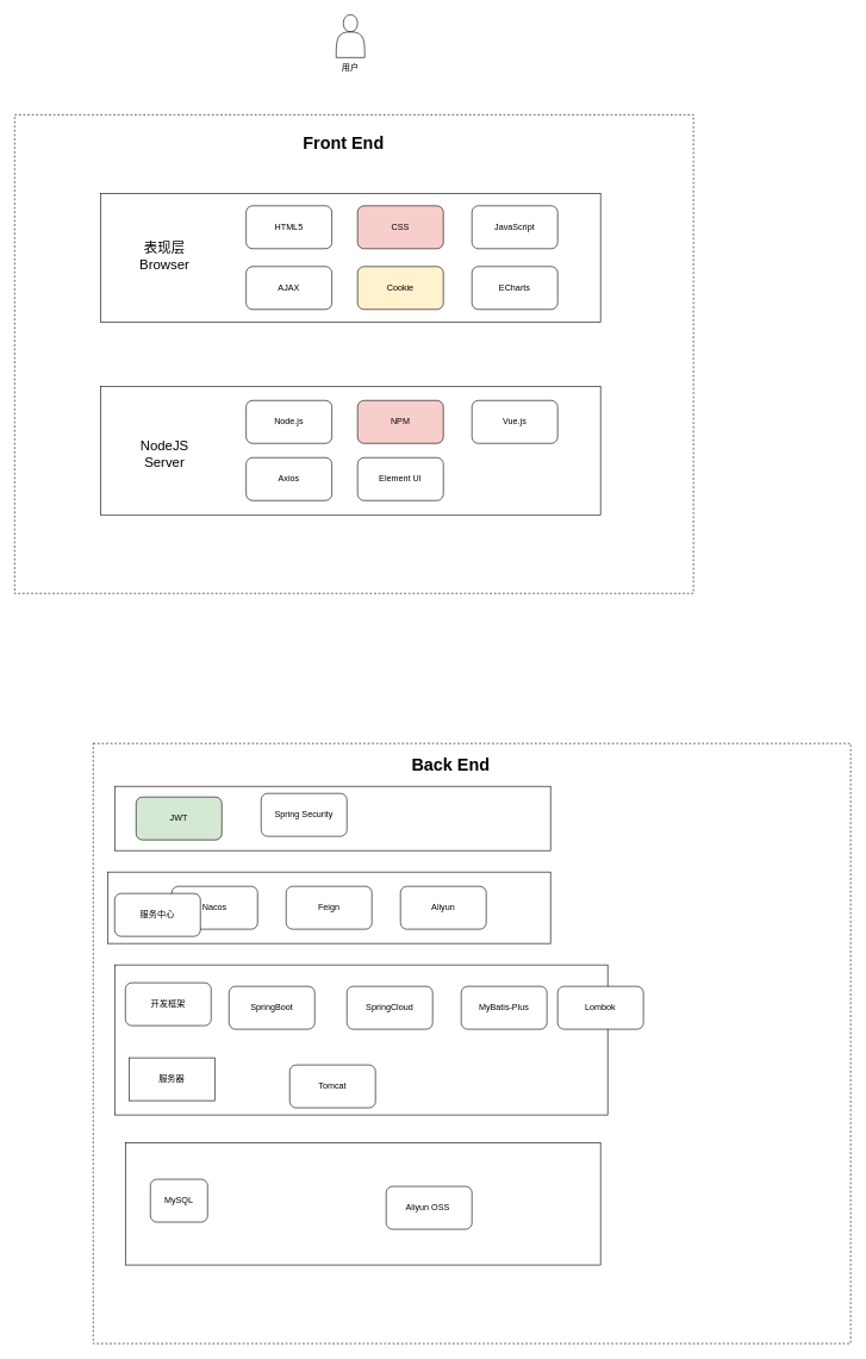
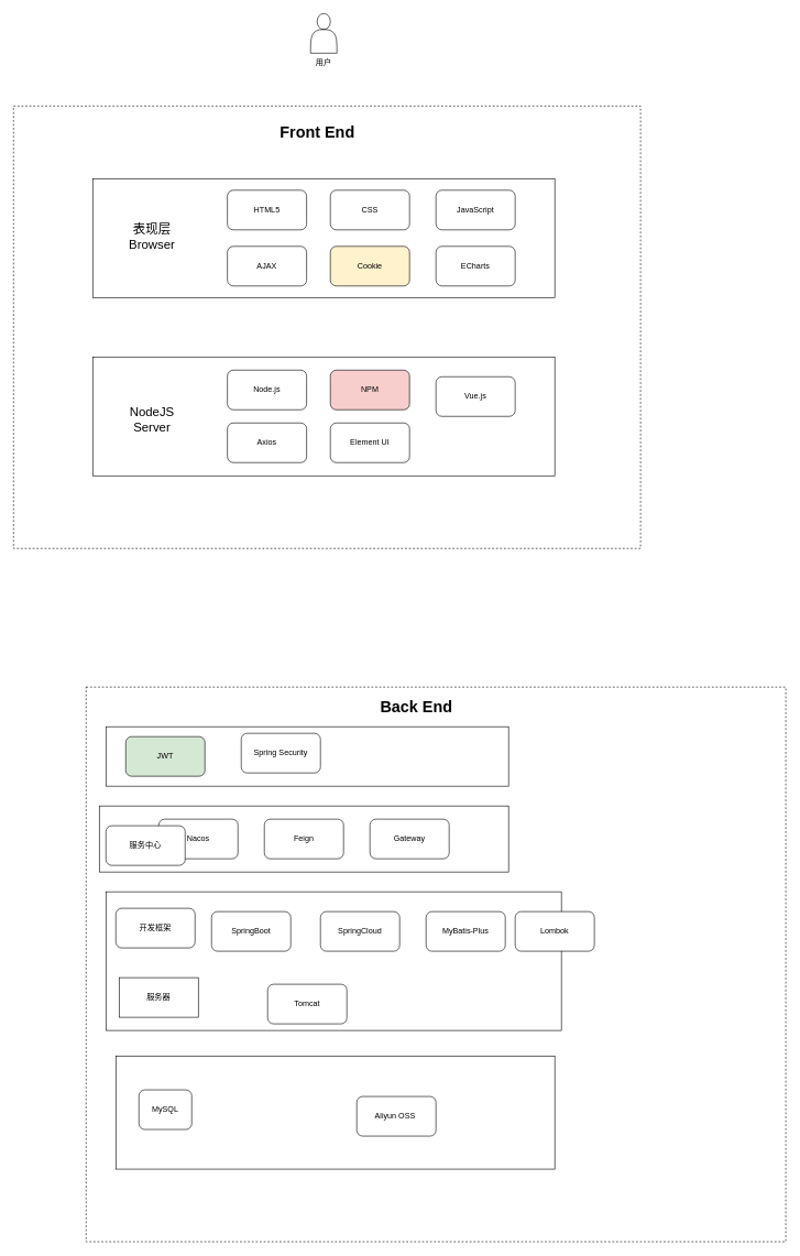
  <mxCell id="0" />
  <mxCell id="1" parent="0" />
  <mxCell id="2" value="" style="shape=actor;whiteSpace=wrap;html=1;" vertex="1" parent="1"><mxGeometry x="470" y="20" width="40" height="60" as="geometry" /></mxCell>
  <mxCell id="3" value="" style="rounded=0;whiteSpace=wrap;html=1;dashed=1;" vertex="1" parent="1"><mxGeometry x="20" y="160" width="950" height="670" as="geometry" /></mxCell>
  <mxCell id="4" value="" style="rounded=0;whiteSpace=wrap;html=1;" vertex="1" parent="1"><mxGeometry x="140" y="270" width="700" height="180" as="geometry" /></mxCell>
  <mxCell id="5" value="HTML5" style="rounded=1;whiteSpace=wrap;html=1;" vertex="1" parent="1"><mxGeometry x="344" y="287.5" width="120" height="60" as="geometry" /></mxCell>
- <mxCell id="6" value="CSS" style="rounded=1;whiteSpace=wrap;html=1;fillColor=#f8cecc;" vertex="1" parent="1"><mxGeometry x="500" y="287.5" width="120" height="60" as="geometry" /></mxCell>
+ <mxCell id="6" value="CSS" style="rounded=1;whiteSpace=wrap;html=1;" vertex="1" parent="1"><mxGeometry x="500" y="287.5" width="120" height="60" as="geometry" /></mxCell>
  <mxCell id="7" value="JavaScript" style="rounded=1;whiteSpace=wrap;html=1;" vertex="1" parent="1"><mxGeometry x="660" y="287.5" width="120" height="60" as="geometry" /></mxCell>
  <mxCell id="8" value="AJAX" style="rounded=1;whiteSpace=wrap;html=1;" vertex="1" parent="1"><mxGeometry x="344" y="372.5" width="120" height="60" as="geometry" /></mxCell>
  <mxCell id="9" value="Cookie" style="rounded=1;whiteSpace=wrap;html=1;fillColor=#fff2cc;" vertex="1" parent="1"><mxGeometry x="500" y="372.5" width="120" height="60" as="geometry" /></mxCell>
  <mxCell id="10" value="ECharts" style="rounded=1;whiteSpace=wrap;html=1;" vertex="1" parent="1"><mxGeometry x="660" y="372.5" width="120" height="60" as="geometry" /></mxCell>
  <mxCell id="11" value="" style="rounded=0;whiteSpace=wrap;html=1;dashed=1;" vertex="1" parent="1"><mxGeometry x="130" y="1040" width="1060" height="840" as="geometry" /></mxCell>
  <mxCell id="12" value="" style="rounded=0;whiteSpace=wrap;html=1;" vertex="1" parent="1"><mxGeometry x="160" y="1100" width="610" height="90" as="geometry" /></mxCell>
  <mxCell id="13" value="JWT" style="rounded=1;whiteSpace=wrap;html=1;fillColor=#d5e8d4;" vertex="1" parent="1"><mxGeometry x="190" y="1115" width="120" height="60" as="geometry" /></mxCell>
  <mxCell id="14" value="Spring Security" style="rounded=1;whiteSpace=wrap;html=1;" vertex="1" parent="1"><mxGeometry x="365" y="1110" width="120" height="60" as="geometry" /></mxCell>
  <mxCell id="15" value="" style="rounded=0;whiteSpace=wrap;html=1;" vertex="1" parent="1"><mxGeometry x="150" y="1220" width="620" height="100" as="geometry" /></mxCell>
  <mxCell id="16" value="Nacos" style="rounded=1;whiteSpace=wrap;html=1;" vertex="1" parent="1"><mxGeometry x="240" y="1240" width="120" height="60" as="geometry" /></mxCell>
  <mxCell id="17" value="Feign" style="rounded=1;whiteSpace=wrap;html=1;" vertex="1" parent="1"><mxGeometry x="400" y="1240" width="120" height="60" as="geometry" /></mxCell>
- <mxCell id="18" value="Aliyun" style="rounded=1;whiteSpace=wrap;html=1;" vertex="1" parent="1"><mxGeometry x="560" y="1240" width="120" height="60" as="geometry" /></mxCell>
+ <mxCell id="18" value="Gateway" style="rounded=1;whiteSpace=wrap;html=1;" vertex="1" parent="1"><mxGeometry x="560" y="1240" width="120" height="60" as="geometry" /></mxCell>
  <mxCell id="19" value="" style="rounded=0;whiteSpace=wrap;html=1;" vertex="1" parent="1"><mxGeometry x="160" y="1350" width="690" height="210" as="geometry" /></mxCell>
  <mxCell id="20" value="服务中心" style="rounded=1;whiteSpace=wrap;html=1;" vertex="1" parent="1"><mxGeometry x="160" y="1250" width="120" height="60" as="geometry" /></mxCell>
  <mxCell id="21" value="开发框架" style="rounded=1;whiteSpace=wrap;html=1;" vertex="1" parent="1"><mxGeometry x="175" y="1375" width="120" height="60" as="geometry" /></mxCell>
  <mxCell id="22" value="SpringBoot" style="rounded=1;whiteSpace=wrap;html=1;" vertex="1" parent="1"><mxGeometry x="320" y="1380" width="120" height="60" as="geometry" /></mxCell>
  <mxCell id="23" value="SpringCloud" style="rounded=1;whiteSpace=wrap;html=1;" vertex="1" parent="1"><mxGeometry x="485" y="1380" width="120" height="60" as="geometry" /></mxCell>
  <mxCell id="24" value="MyBatis-Plus" style="rounded=1;whiteSpace=wrap;html=1;" vertex="1" parent="1"><mxGeometry x="645" y="1380" width="120" height="60" as="geometry" /></mxCell>
  <mxCell id="25" value="Lombok" style="rounded=1;whiteSpace=wrap;html=1;" vertex="1" parent="1"><mxGeometry x="780" y="1380" width="120" height="60" as="geometry" /></mxCell>
  <mxCell id="26" value="服务器" style="rounded=0;whiteSpace=wrap;html=1;" vertex="1" parent="1"><mxGeometry x="180" y="1480" width="120" height="60" as="geometry" /></mxCell>
  <mxCell id="27" value="Tomcat" style="rounded=1;whiteSpace=wrap;html=1;" vertex="1" parent="1"><mxGeometry x="405" y="1490" width="120" height="60" as="geometry" /></mxCell>
  <mxCell id="28" value="" style="rounded=0;whiteSpace=wrap;html=1;" vertex="1" parent="1"><mxGeometry x="175" y="1599" width="665" height="171" as="geometry" /></mxCell>
  <mxCell id="29" value="MySQL" style="rounded=1;whiteSpace=wrap;html=1;" vertex="1" parent="1"><mxGeometry x="210" y="1650" width="80" height="60" as="geometry" /></mxCell>
  <mxCell id="30" value="Aliyun OSS&amp;nbsp;" style="rounded=1;whiteSpace=wrap;html=1;" vertex="1" parent="1"><mxGeometry x="540" y="1660" width="120" height="60" as="geometry" /></mxCell>
  <mxCell id="31" value="用户" style="text;html=1;align=center;verticalAlign=middle;whiteSpace=wrap;rounded=0;" vertex="1" parent="1"><mxGeometry x="460" y="80" width="60" height="30" as="geometry" /></mxCell>
  <mxCell id="32" value="Front End" style="text;strokeColor=none;fillColor=none;html=1;fontSize=24;fontStyle=1;verticalAlign=middle;align=center;" vertex="1" parent="1"><mxGeometry x="430" y="180" width="100" height="40" as="geometry" /></mxCell>
  <mxCell id="33" value="Back End" style="text;strokeColor=none;fillColor=none;html=1;fontSize=24;fontStyle=1;verticalAlign=middle;align=center;" vertex="1" parent="1"><mxGeometry x="580" y="1050" width="100" height="40" as="geometry" /></mxCell>
  <mxCell id="34" value="&lt;font style=&quot;font-size: 19px;&quot;&gt;表现层&lt;/font&gt;&lt;div&gt;&lt;font style=&quot;font-size: 19px;&quot;&gt;Browser&lt;/font&gt;&lt;/div&gt;" style="text;html=1;align=center;verticalAlign=middle;whiteSpace=wrap;rounded=0;" vertex="1" parent="1"><mxGeometry x="180" y="342.5" width="100" height="30" as="geometry" /></mxCell>
  <mxCell id="35" value="" style="rounded=0;whiteSpace=wrap;html=1;" vertex="1" parent="1"><mxGeometry x="140" y="540" width="700" height="180" as="geometry" /></mxCell>
  <mxCell id="36" value="Node.js" style="rounded=1;whiteSpace=wrap;html=1;" vertex="1" parent="1"><mxGeometry x="344" y="560" width="120" height="60" as="geometry" /></mxCell>
  <mxCell id="37" value="NPM" style="rounded=1;whiteSpace=wrap;html=1;fillColor=#f8cecc;" vertex="1" parent="1"><mxGeometry x="500" y="560" width="120" height="60" as="geometry" /></mxCell>
- <mxCell id="38" value="Vue.js" style="rounded=1;whiteSpace=wrap;html=1;" vertex="1" parent="1"><mxGeometry x="660" y="560" width="120" height="60" as="geometry" /></mxCell>
+ <mxCell id="38" value="Vue.js" style="rounded=1;whiteSpace=wrap;html=1;" vertex="1" parent="1"><mxGeometry x="660" y="570" width="120" height="60" as="geometry" /></mxCell>
  <mxCell id="39" value="Axios" style="rounded=1;whiteSpace=wrap;html=1;" vertex="1" parent="1"><mxGeometry x="344" y="640" width="120" height="60" as="geometry" /></mxCell>
  <mxCell id="40" value="Element UI" style="rounded=1;whiteSpace=wrap;html=1;" vertex="1" parent="1"><mxGeometry x="500" y="640" width="120" height="60" as="geometry" /></mxCell>
  <mxCell id="41" value="&lt;span style=&quot;font-size: 19px;&quot;&gt;NodeJS&lt;/span&gt;&lt;div&gt;&lt;span style=&quot;font-size: 19px;&quot;&gt;Server&lt;/span&gt;&lt;/div&gt;" style="text;html=1;align=center;verticalAlign=middle;whiteSpace=wrap;rounded=0;" vertex="1" parent="1"><mxGeometry x="180" y="620" width="100" height="30" as="geometry" /></mxCell>
